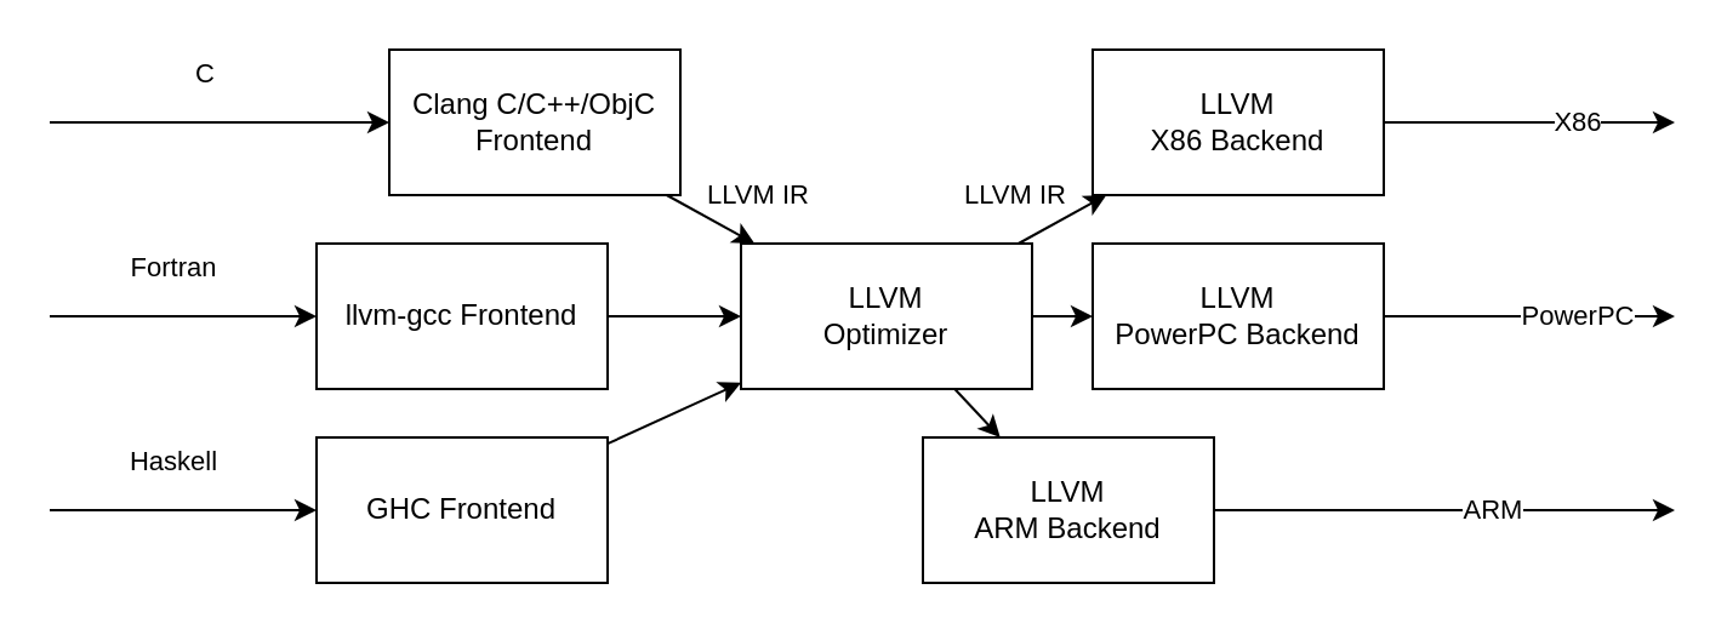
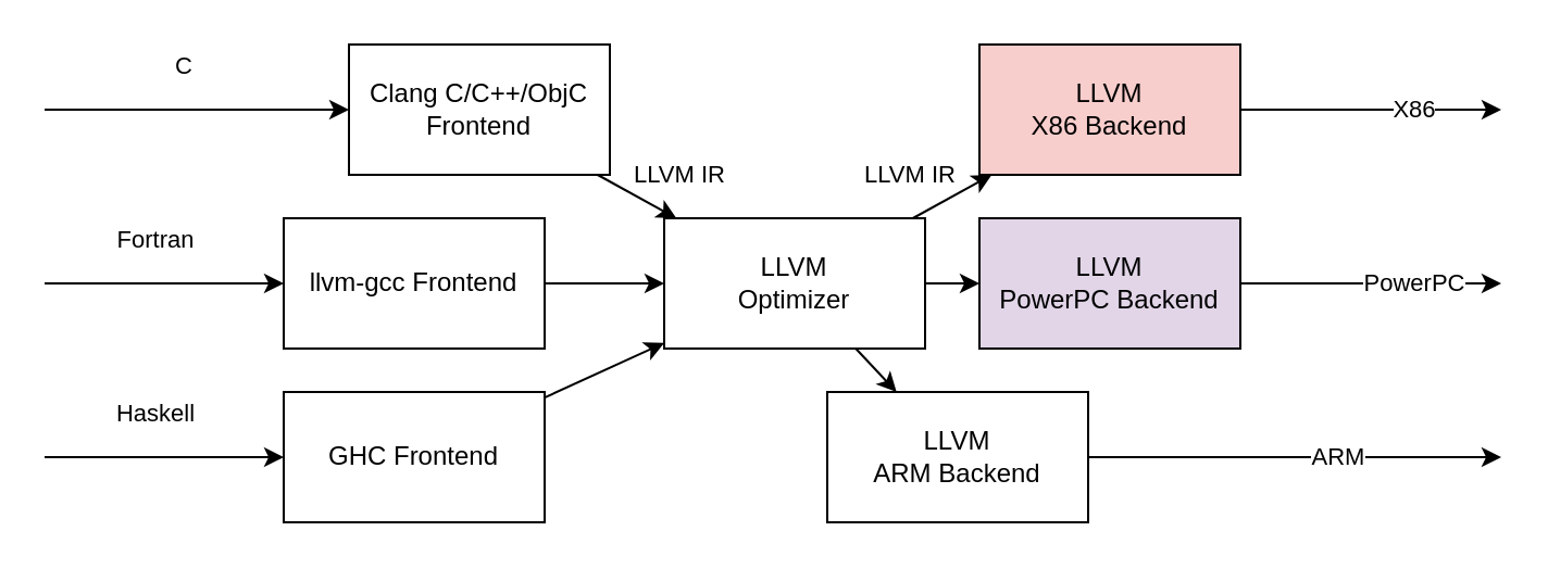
  <mxCell id="0" />
  <mxCell id="1" parent="0" />
  <mxCell id="2" value="C" style="edgeStyle=orthogonalEdgeStyle;rounded=0;orthogonalLoop=1;jettySize=auto;html=1;startArrow=classic;startFill=1;endArrow=none;endFill=0;" parent="1" source="3" edge="1"><mxGeometry x="0.091" y="-20" relative="1" as="geometry"><mxPoint x="20" y="50" as="targetPoint" /><mxPoint as="offset" /></mxGeometry></mxCell>
  <mxCell id="3" value="Clang C/C++/ObjC&lt;br&gt;Frontend" style="rounded=0;whiteSpace=wrap;html=1;" parent="1" vertex="1"><mxGeometry x="160" y="20" width="120" height="60" as="geometry" /></mxCell>
  <mxCell id="4" value="LLVM&lt;br&gt;Optimizer" style="rounded=0;whiteSpace=wrap;html=1;" parent="1" vertex="1"><mxGeometry x="305" y="100" width="120" height="60" as="geometry" /></mxCell>
  <mxCell id="5" value="PowerPC" style="edgeStyle=orthogonalEdgeStyle;rounded=0;orthogonalLoop=1;jettySize=auto;html=1;" parent="1" source="6" edge="1"><mxGeometry y="20" relative="1" as="geometry"><mxPoint x="690" y="130" as="targetPoint" /><mxPoint as="offset" /></mxGeometry></mxCell>
- <mxCell id="6" value="LLVM&lt;br&gt;PowerPC Backend" style="rounded=0;whiteSpace=wrap;html=1;" parent="1" vertex="1"><mxGeometry x="450" y="100" width="120" height="60" as="geometry" /></mxCell>
+ <mxCell id="6" value="LLVM&lt;br&gt;PowerPC Backend" style="rounded=0;whiteSpace=wrap;html=1;fillColor=#e1d5e7;" parent="1" vertex="1"><mxGeometry x="450" y="100" width="120" height="60" as="geometry" /></mxCell>
  <mxCell id="7" value="Fortran" style="edgeStyle=orthogonalEdgeStyle;rounded=0;orthogonalLoop=1;jettySize=auto;html=1;startArrow=classic;startFill=1;endArrow=none;endFill=0;" edge="1" parent="1" source="8"><mxGeometry x="0.091" y="-20" relative="1" as="geometry"><mxPoint x="20" y="130" as="targetPoint" /><mxPoint as="offset" /></mxGeometry></mxCell>
  <mxCell id="8" value="llvm-gcc Frontend" style="rounded=0;whiteSpace=wrap;html=1;" vertex="1" parent="1"><mxGeometry x="130" y="100" width="120" height="60" as="geometry" /></mxCell>
  <mxCell id="9" value="Haskell" style="edgeStyle=orthogonalEdgeStyle;rounded=0;orthogonalLoop=1;jettySize=auto;html=1;startArrow=classic;startFill=1;endArrow=none;endFill=0;" edge="1" parent="1" source="10"><mxGeometry x="0.091" y="-20" relative="1" as="geometry"><mxPoint x="20" y="210" as="targetPoint" /><mxPoint as="offset" /></mxGeometry></mxCell>
  <mxCell id="10" value="GHC Frontend" style="rounded=0;whiteSpace=wrap;html=1;" vertex="1" parent="1"><mxGeometry x="130" y="180" width="120" height="60" as="geometry" /></mxCell>
  <mxCell id="11" value="X86" style="edgeStyle=orthogonalEdgeStyle;rounded=0;orthogonalLoop=1;jettySize=auto;html=1;" edge="1" parent="1" source="12"><mxGeometry y="20" relative="1" as="geometry"><mxPoint x="690" y="50" as="targetPoint" /><mxPoint as="offset" /></mxGeometry></mxCell>
- <mxCell id="12" value="LLVM&lt;br&gt;X86 Backend" style="rounded=0;whiteSpace=wrap;html=1;" vertex="1" parent="1"><mxGeometry x="450" y="20" width="120" height="60" as="geometry" /></mxCell>
+ <mxCell id="12" value="LLVM&lt;br&gt;X86 Backend" style="rounded=0;whiteSpace=wrap;html=1;fillColor=#f8cecc;" vertex="1" parent="1"><mxGeometry x="450" y="20" width="120" height="60" as="geometry" /></mxCell>
  <mxCell id="13" value="ARM" style="edgeStyle=orthogonalEdgeStyle;rounded=0;orthogonalLoop=1;jettySize=auto;html=1;" edge="1" parent="1" source="14"><mxGeometry y="20" relative="1" as="geometry"><mxPoint x="690" y="210" as="targetPoint" /><mxPoint as="offset" /></mxGeometry></mxCell>
  <mxCell id="14" value="LLVM&lt;br&gt;ARM Backend" style="rounded=0;whiteSpace=wrap;html=1;" vertex="1" parent="1"><mxGeometry x="380" y="180" width="120" height="60" as="geometry" /></mxCell>
  <mxCell id="15" value="LLVM IR" style="endArrow=classic;html=1;rounded=0;" edge="1" parent="1" source="3" target="4"><mxGeometry x="0.6" y="18" width="50" height="50" relative="1" as="geometry"><mxPoint x="310" y="120" as="sourcePoint" /><mxPoint x="360" y="70" as="targetPoint" /><mxPoint as="offset" /></mxGeometry></mxCell>
  <mxCell id="16" value="" style="endArrow=classic;html=1;rounded=0;" edge="1" parent="1" source="8" target="4"><mxGeometry width="50" height="50" relative="1" as="geometry"><mxPoint x="260" y="90" as="sourcePoint" /><mxPoint x="300" y="110" as="targetPoint" /></mxGeometry></mxCell>
  <mxCell id="17" value="" style="endArrow=classic;html=1;rounded=0;" edge="1" parent="1" source="10" target="4"><mxGeometry width="50" height="50" relative="1" as="geometry"><mxPoint x="270" y="100" as="sourcePoint" /><mxPoint x="310" y="120" as="targetPoint" /></mxGeometry></mxCell>
  <mxCell id="18" value="LLVM IR" style="endArrow=classic;html=1;rounded=0;" edge="1" parent="1" source="4" target="12"><mxGeometry x="-0.6" y="18" width="50" height="50" relative="1" as="geometry"><mxPoint x="280" y="110" as="sourcePoint" /><mxPoint x="320" y="130" as="targetPoint" /><mxPoint as="offset" /></mxGeometry></mxCell>
  <mxCell id="19" value="" style="endArrow=classic;html=1;rounded=0;" edge="1" parent="1" source="4" target="6"><mxGeometry width="50" height="50" relative="1" as="geometry"><mxPoint x="290" y="120" as="sourcePoint" /><mxPoint x="330" y="140" as="targetPoint" /></mxGeometry></mxCell>
  <mxCell id="20" value="" style="endArrow=classic;html=1;rounded=0;" edge="1" parent="1" source="4" target="14"><mxGeometry width="50" height="50" relative="1" as="geometry"><mxPoint x="300" y="130" as="sourcePoint" /><mxPoint x="340" y="150" as="targetPoint" /></mxGeometry></mxCell>
